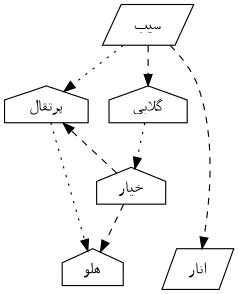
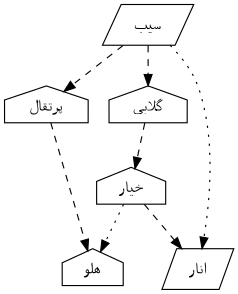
  digraph {
    node [shape=house]
    edge [style=dashed]
    "گلابی"
    "پرتقال"
    "انار" [shape=parallelogram]
    "هلو"
    "خیار"
    "سیب" [shape=parallelogram]
    subgraph sub_1 {
      rank=same
      "گلابی"
      "پرتقال"
    }
    subgraph sub_2 {
      rank=same
      "انار"
      "هلو"
    }
-   "گلابی" -> "خیار" [style=dotted]
-   "پرتقال" -> "هلو" [style=dotted]
-   "خیار" -> "پرتقال"
-   "خیار" -> "هلو"
+   "گلابی" -> "خیار"
+   "پرتقال" -> "هلو"
+   "خیار" -> "انار"
+   "خیار" -> "هلو" [style=dotted]
    "سیب" -> "گلابی"
-   "سیب" -> "پرتقال" [style=dotted]
-   "سیب" -> "انار"
+   "سیب" -> "پرتقال"
+   "سیب" -> "انار" [style=dotted]
  }
